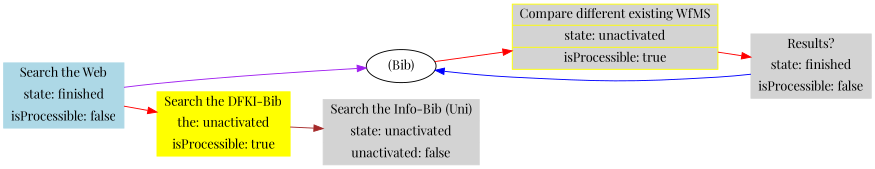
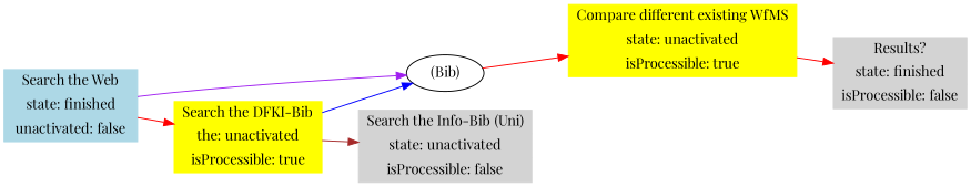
  digraph {
    fontname="Playfair Display"
    rankdir=LR
    node [color=yellow fontname="Playfair Display" shape=record style=filled]
    edge [color=red fontname="Playfair Display"]
-   n1 [color=lightblue height=0.67 label="Search the Web|state: finished|isProcessible: false" width=1.67]
+   n1 [color=lightblue height=0.67 label="Search the Web|state: finished|unactivated: false" width=1.67]
    n2 [height=0.67 label="Search the DFKI-Bib|the: unactivated|isProcessible: true" width=1.86]
    n3 [height=0.50 label="(Bib)" shape=ellipse width=1.06 color="" style=""]
-   n4 [color=lightgray height=0.67 label="Search the Info-Bib (Uni)|state: unactivated|unactivated: false" width=2.19]
-   n5 [height=0.67 label="Compare different existing WfMS|state: unactivated|isProcessible: true" width=2.86 fillcolor=lightgray]
+   n4 [color=lightgray height=0.67 label="Search the Info-Bib (Uni)|state: unactivated|isProcessible: false" width=2.19]
+   n5 [height=0.67 label="Compare different existing WfMS|state: unactivated|isProcessible: true" width=2.86]
    n6 [color=lightgray height=0.67 label="Results?|state: finished|isProcessible: false" width=1.67]
    n1 -> n2
    n1 -> n3 [color=purple]
-   n6 -> n3 [color=blue]
+   n2 -> n3 [color=blue]
    n2 -> n4 [color=brown]
    n3 -> n5
    n5 -> n6
  }
